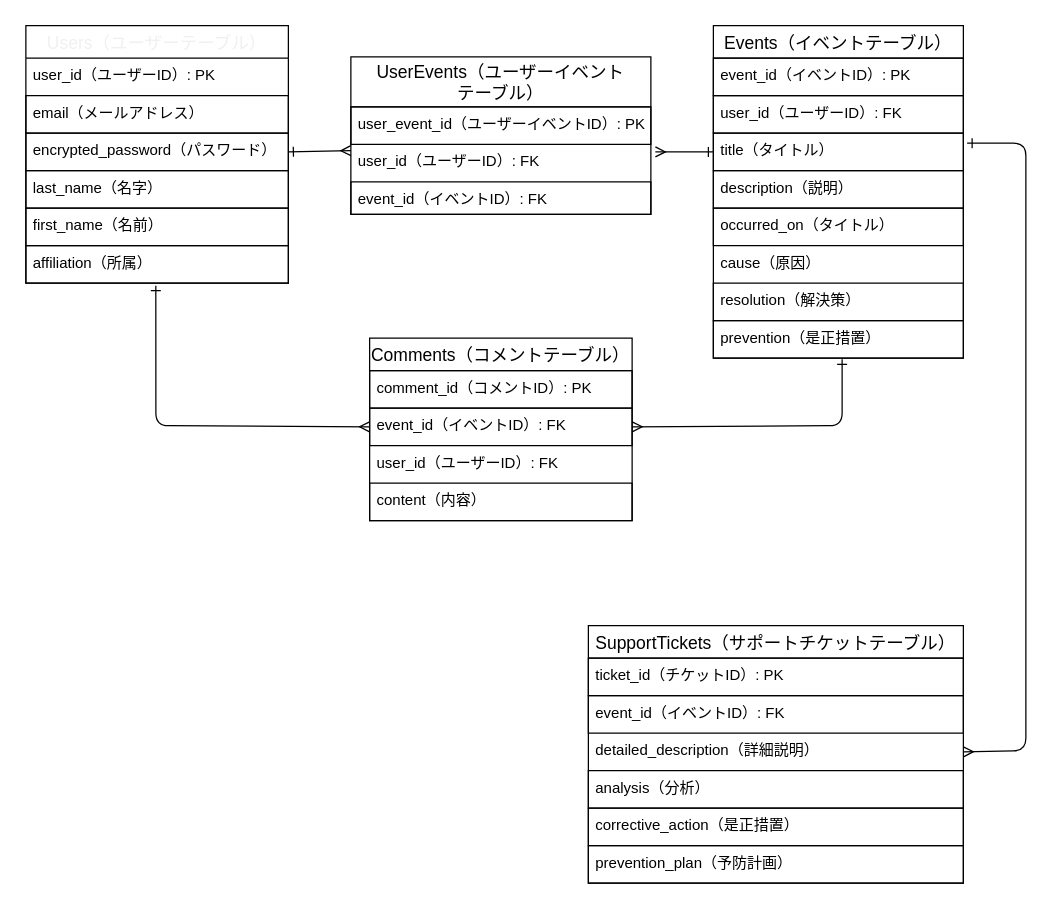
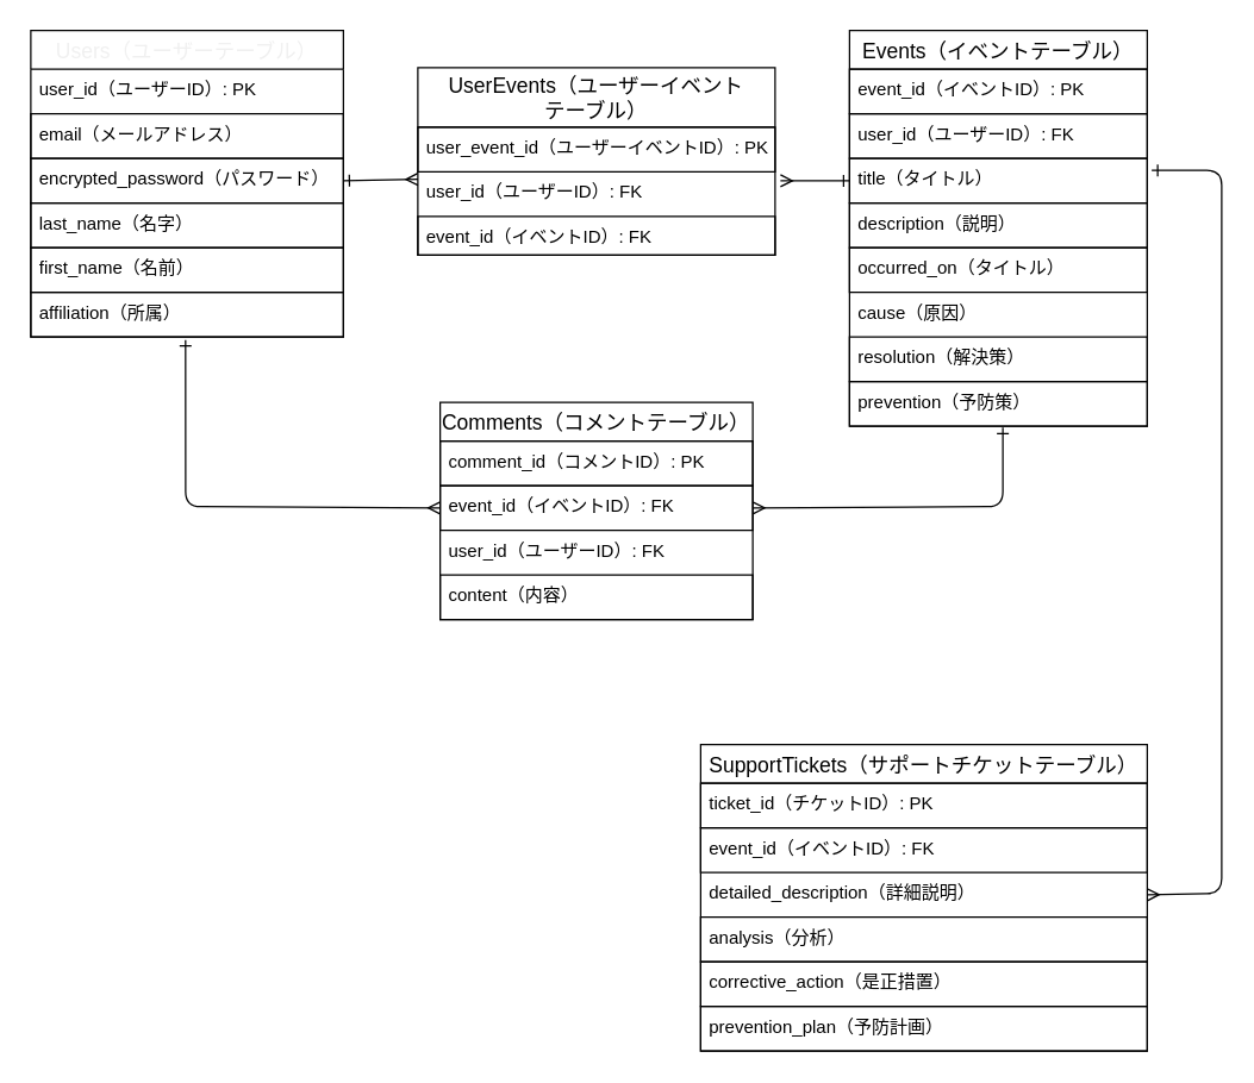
  <mxCell id="0" />
  <mxCell id="1" parent="0" />
  <mxCell id="2" value="Users（ユーザーテーブル）" style="swimlane;fontStyle=0;childLayout=stackLayout;horizontal=1;startSize=26;horizontalStack=0;resizeParent=1;resizeParentMax=0;resizeLast=0;collapsible=1;marginBottom=0;align=center;fontSize=14;fontColor=#F0F0F0;labelBackgroundColor=default;fillColor=default;labelBorderColor=none;" vertex="1" parent="1"><mxGeometry x="20" y="20" width="210" height="206" as="geometry"><mxRectangle x="20" y="60" width="210" height="30" as="alternateBounds" /></mxGeometry></mxCell>
  <mxCell id="3" value="user_id（ユーザーID）: PK" style="text;spacingLeft=4;spacingRight=4;overflow=hidden;rotatable=0;points=[[0,0.5],[1,0.5]];portConstraint=eastwest;fontSize=12;strokeColor=none;" vertex="1" parent="2"><mxGeometry y="26" width="210" height="30" as="geometry" /></mxCell>
  <mxCell id="4" value="email（メールアドレス）" style="text;strokeColor=default;fillColor=none;spacingLeft=4;spacingRight=4;overflow=hidden;rotatable=0;points=[[0,0.5],[1,0.5]];portConstraint=eastwest;fontSize=12;labelBackgroundColor=none;" vertex="1" parent="2"><mxGeometry y="56" width="210" height="30" as="geometry" /></mxCell>
  <mxCell id="5" value="encrypted_password（パスワード）" style="text;strokeColor=default;fillColor=none;spacingLeft=4;spacingRight=4;overflow=hidden;rotatable=0;points=[[0,0.5],[1,0.5]];portConstraint=eastwest;fontSize=12;labelBorderColor=none;" vertex="1" parent="2"><mxGeometry y="86" width="210" height="30" as="geometry" /></mxCell>
  <mxCell id="6" value="last_name（名字）" style="text;strokeColor=default;fillColor=none;spacingLeft=4;spacingRight=4;overflow=hidden;rotatable=0;points=[[0,0.5],[1,0.5]];portConstraint=eastwest;fontSize=12;" vertex="1" parent="2"><mxGeometry y="116" width="210" height="30" as="geometry" /></mxCell>
  <mxCell id="7" value="first_name（名前）" style="text;strokeColor=default;fillColor=none;spacingLeft=4;spacingRight=4;overflow=hidden;rotatable=0;points=[[0,0.5],[1,0.5]];portConstraint=eastwest;fontSize=12;" vertex="1" parent="2"><mxGeometry y="146" width="210" height="30" as="geometry" /></mxCell>
  <mxCell id="8" value="affiliation（所属）" style="text;strokeColor=default;fillColor=none;spacingLeft=4;spacingRight=4;overflow=hidden;rotatable=0;points=[[0,0.5],[1,0.5]];portConstraint=eastwest;fontSize=12;" vertex="1" parent="2"><mxGeometry y="176" width="210" height="30" as="geometry" /></mxCell>
  <mxCell id="9" value="Events（イベントテーブル）" style="swimlane;fontStyle=0;childLayout=stackLayout;horizontal=1;startSize=26;horizontalStack=0;resizeParent=1;resizeParentMax=0;resizeLast=0;collapsible=1;marginBottom=0;align=center;fontSize=14;labelBackgroundColor=default;" vertex="1" parent="1"><mxGeometry x="570" y="20" width="200" height="266" as="geometry"><mxRectangle x="570" y="60" width="220" height="30" as="alternateBounds" /></mxGeometry></mxCell>
  <mxCell id="10" value="event_id（イベントID）: PK" style="text;strokeColor=default;fillColor=none;spacingLeft=4;spacingRight=4;overflow=hidden;rotatable=0;points=[[0,0.5],[1,0.5]];portConstraint=eastwest;fontSize=12;" vertex="1" parent="9"><mxGeometry y="26" width="200" height="30" as="geometry" /></mxCell>
  <mxCell id="11" value="user_id（ユーザーID）: FK" style="text;strokeColor=default;fillColor=none;spacingLeft=4;spacingRight=4;overflow=hidden;rotatable=0;points=[[0,0.5],[1,0.5]];portConstraint=eastwest;fontSize=12;" vertex="1" parent="9"><mxGeometry y="56" width="200" height="30" as="geometry" /></mxCell>
  <mxCell id="12" value="title（タイトル）" style="text;strokeColor=default;fillColor=none;spacingLeft=4;spacingRight=4;overflow=hidden;rotatable=0;points=[[0,0.5],[1,0.5]];portConstraint=eastwest;fontSize=12;glass=1;labelBorderColor=none;" vertex="1" parent="9"><mxGeometry y="86" width="200" height="30" as="geometry" /></mxCell>
  <mxCell id="13" value="description（説明）" style="text;strokeColor=default;fillColor=none;spacingLeft=4;spacingRight=4;overflow=hidden;rotatable=0;points=[[0,0.5],[1,0.5]];portConstraint=eastwest;fontSize=12;glass=1;labelBorderColor=none;" vertex="1" parent="9"><mxGeometry y="116" width="200" height="30" as="geometry" /></mxCell>
  <mxCell id="14" value="occurred_on（タイトル）" style="text;strokeColor=default;fillColor=none;spacingLeft=4;spacingRight=4;overflow=hidden;rotatable=0;points=[[0,0.5],[1,0.5]];portConstraint=eastwest;fontSize=12;glass=1;labelBorderColor=none;" vertex="1" parent="9"><mxGeometry y="146" width="200" height="30" as="geometry" /></mxCell>
  <mxCell id="15" value="cause（原因）" style="text;strokeColor=none;fillColor=none;spacingLeft=4;spacingRight=4;overflow=hidden;rotatable=0;points=[[0,0.5],[1,0.5]];portConstraint=eastwest;fontSize=12;glass=1;labelBorderColor=none;" vertex="1" parent="9"><mxGeometry y="176" width="200" height="30" as="geometry" /></mxCell>
  <mxCell id="16" value="resolution（解決策）" style="text;strokeColor=default;fillColor=none;spacingLeft=4;spacingRight=4;overflow=hidden;rotatable=0;points=[[0,0.5],[1,0.5]];portConstraint=eastwest;fontSize=12;glass=1;labelBorderColor=none;" vertex="1" parent="9"><mxGeometry y="206" width="200" height="30" as="geometry" /></mxCell>
- <mxCell id="17" value="prevention（是正措置）" style="text;strokeColor=default;fillColor=none;spacingLeft=4;spacingRight=4;overflow=hidden;rotatable=0;points=[[0,0.5],[1,0.5]];portConstraint=eastwest;fontSize=12;" vertex="1" parent="9"><mxGeometry y="236" width="200" height="30" as="geometry" /></mxCell>
+ <mxCell id="17" value="prevention（予防策）" style="text;strokeColor=default;fillColor=none;spacingLeft=4;spacingRight=4;overflow=hidden;rotatable=0;points=[[0,0.5],[1,0.5]];portConstraint=eastwest;fontSize=12;" vertex="1" parent="9"><mxGeometry y="236" width="200" height="30" as="geometry" /></mxCell>
  <mxCell id="18" value="Comments（コメントテーブル）" style="swimlane;fontStyle=0;childLayout=stackLayout;horizontal=1;startSize=26;horizontalStack=0;resizeParent=1;resizeParentMax=0;resizeLast=0;collapsible=1;marginBottom=0;align=center;fontSize=14;" vertex="1" parent="1"><mxGeometry x="295" y="270" width="210" height="146" as="geometry" /></mxCell>
  <mxCell id="19" value="comment_id（コメントID）: PK" style="text;strokeColor=default;fillColor=none;spacingLeft=4;spacingRight=4;overflow=hidden;rotatable=0;points=[[0,0.5],[1,0.5]];portConstraint=eastwest;fontSize=12;" vertex="1" parent="18"><mxGeometry y="26" width="210" height="30" as="geometry" /></mxCell>
  <mxCell id="20" value="event_id（イベントID）: FK" style="text;strokeColor=default;fillColor=none;spacingLeft=4;spacingRight=4;overflow=hidden;rotatable=0;points=[[0,0.5],[1,0.5]];portConstraint=eastwest;fontSize=12;" vertex="1" parent="18"><mxGeometry y="56" width="210" height="30" as="geometry" /></mxCell>
  <mxCell id="21" value="user_id（ユーザーID）: FK" style="text;strokeColor=none;fillColor=none;spacingLeft=4;spacingRight=4;overflow=hidden;rotatable=0;points=[[0,0.5],[1,0.5]];portConstraint=eastwest;fontSize=12;" vertex="1" parent="18"><mxGeometry y="86" width="210" height="30" as="geometry" /></mxCell>
  <mxCell id="22" value="content（内容）" style="text;strokeColor=default;fillColor=none;spacingLeft=4;spacingRight=4;overflow=hidden;rotatable=0;points=[[0,0.5],[1,0.5]];portConstraint=eastwest;fontSize=12;" vertex="1" parent="18"><mxGeometry y="116" width="210" height="30" as="geometry" /></mxCell>
  <mxCell id="23" value="SupportTickets（サポートチケットテーブル）" style="swimlane;fontStyle=0;childLayout=stackLayout;horizontal=1;startSize=26;horizontalStack=0;resizeParent=1;resizeParentMax=0;resizeLast=0;collapsible=1;marginBottom=0;align=center;fontSize=14;" vertex="1" parent="1"><mxGeometry x="470" y="500" width="300" height="206" as="geometry" /></mxCell>
  <mxCell id="24" value="ticket_id（チケットID）: PK" style="text;strokeColor=default;fillColor=none;spacingLeft=4;spacingRight=4;overflow=hidden;rotatable=0;points=[[0,0.5],[1,0.5]];portConstraint=eastwest;fontSize=12;" vertex="1" parent="23"><mxGeometry y="26" width="300" height="30" as="geometry" /></mxCell>
  <mxCell id="25" value="event_id（イベントID）: FK" style="text;strokeColor=default;fillColor=none;spacingLeft=4;spacingRight=4;overflow=hidden;rotatable=0;points=[[0,0.5],[1,0.5]];portConstraint=eastwest;fontSize=12;" vertex="1" parent="23"><mxGeometry y="56" width="300" height="30" as="geometry" /></mxCell>
  <mxCell id="26" value="detailed_description（詳細説明）" style="text;strokeColor=none;fillColor=none;spacingLeft=4;spacingRight=4;overflow=hidden;rotatable=0;points=[[0,0.5],[1,0.5]];portConstraint=eastwest;fontSize=12;" vertex="1" parent="23"><mxGeometry y="86" width="300" height="30" as="geometry" /></mxCell>
  <mxCell id="27" value="analysis（分析）" style="text;strokeColor=default;fillColor=none;spacingLeft=4;spacingRight=4;overflow=hidden;rotatable=0;points=[[0,0.5],[1,0.5]];portConstraint=eastwest;fontSize=12;" vertex="1" parent="23"><mxGeometry y="116" width="300" height="30" as="geometry" /></mxCell>
  <mxCell id="28" value="corrective_action（是正措置）" style="text;strokeColor=default;fillColor=none;spacingLeft=4;spacingRight=4;overflow=hidden;rotatable=0;points=[[0,0.5],[1,0.5]];portConstraint=eastwest;fontSize=12;" vertex="1" parent="23"><mxGeometry y="146" width="300" height="30" as="geometry" /></mxCell>
  <mxCell id="29" value="prevention_plan（予防計画）" style="text;strokeColor=default;fillColor=none;spacingLeft=4;spacingRight=4;overflow=hidden;rotatable=0;points=[[0,0.5],[1,0.5]];portConstraint=eastwest;fontSize=12;glass=1;" vertex="1" parent="23"><mxGeometry y="176" width="300" height="30" as="geometry" /></mxCell>
  <mxCell id="30" style="edgeStyle=none;html=1;exitX=1;exitY=0.5;exitDx=0;exitDy=0;endArrow=ERmany;endFill=0;startArrow=ERone;startFill=0;entryX=0;entryY=0.167;entryDx=0;entryDy=0;entryPerimeter=0;" edge="1" parent="1" source="5" target="33"><mxGeometry relative="1" as="geometry"><mxPoint x="330" y="71" as="targetPoint" /></mxGeometry></mxCell>
  <mxCell id="31" value="UserEvents（ユーザーイベント&#10;テーブル）" style="swimlane;fontStyle=0;childLayout=stackLayout;horizontal=1;startSize=40;horizontalStack=0;resizeParent=1;resizeParentMax=0;resizeLast=0;collapsible=1;marginBottom=0;align=center;fontSize=14;" vertex="1" parent="1"><mxGeometry x="280" y="45" width="240" height="126" as="geometry" /></mxCell>
  <mxCell id="32" value="user_event_id（ユーザーイベントID）: PK" style="text;strokeColor=default;fillColor=none;spacingLeft=4;spacingRight=4;overflow=hidden;rotatable=0;points=[[0,0.5],[1,0.5]];portConstraint=eastwest;fontSize=12;" vertex="1" parent="31"><mxGeometry y="40" width="240" height="30" as="geometry" /></mxCell>
  <mxCell id="33" value="user_id（ユーザーID）: FK" style="text;strokeColor=none;fillColor=none;spacingLeft=4;spacingRight=4;overflow=hidden;rotatable=0;points=[[0,0.5],[1,0.5]];portConstraint=eastwest;fontSize=12;labelBorderColor=none;labelBackgroundColor=default;" vertex="1" parent="31"><mxGeometry y="70" width="240" height="30" as="geometry" /></mxCell>
  <mxCell id="34" value="event_id（イベントID）: FK" style="text;strokeColor=default;fillColor=none;spacingLeft=4;spacingRight=4;overflow=hidden;rotatable=0;points=[[0,0.5],[1,0.5]];portConstraint=eastwest;fontSize=12;glass=1;labelBorderColor=none;" vertex="1" parent="31"><mxGeometry y="100" width="240" height="26" as="geometry" /></mxCell>
  <mxCell id="35" style="edgeStyle=none;html=1;exitX=0;exitY=0.5;exitDx=0;exitDy=0;entryX=1.015;entryY=0.2;entryDx=0;entryDy=0;entryPerimeter=0;startArrow=ERone;startFill=0;endArrow=ERmany;endFill=0;" edge="1" parent="1" source="12" target="33"><mxGeometry relative="1" as="geometry" /></mxCell>
  <mxCell id="36" style="edgeStyle=none;html=1;exitX=0;exitY=0.5;exitDx=0;exitDy=0;startArrow=ERmany;startFill=0;endArrow=ERone;endFill=0;entryX=0.495;entryY=1.067;entryDx=0;entryDy=0;entryPerimeter=0;" edge="1" parent="1" source="20" target="8"><mxGeometry relative="1" as="geometry"><mxPoint x="160" y="230" as="targetPoint" /><Array as="points"><mxPoint x="124" y="340" /></Array></mxGeometry></mxCell>
  <mxCell id="37" style="edgeStyle=none;html=1;exitX=1;exitY=0.5;exitDx=0;exitDy=0;entryX=0.515;entryY=1.033;entryDx=0;entryDy=0;entryPerimeter=0;startArrow=ERmany;startFill=0;endArrow=ERone;endFill=0;" edge="1" parent="1" source="20" target="17"><mxGeometry relative="1" as="geometry"><Array as="points"><mxPoint x="673" y="340" /></Array></mxGeometry></mxCell>
  <mxCell id="38" style="edgeStyle=none;html=1;exitX=1;exitY=0.5;exitDx=0;exitDy=0;entryX=1.015;entryY=0.267;entryDx=0;entryDy=0;entryPerimeter=0;startArrow=ERmany;startFill=0;endArrow=ERone;endFill=0;" edge="1" parent="1" source="26" target="12"><mxGeometry relative="1" as="geometry"><Array as="points"><mxPoint x="820" y="600" /><mxPoint x="820" y="370" /><mxPoint x="820" y="114" /></Array></mxGeometry></mxCell>
